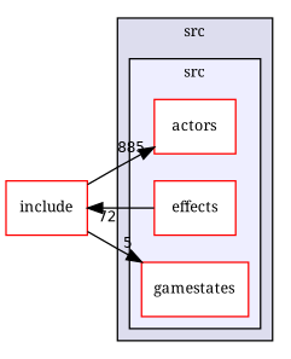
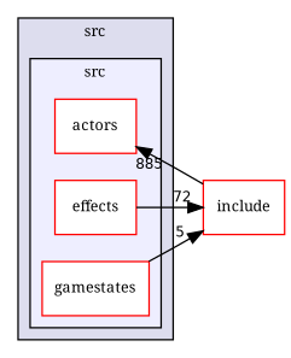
  digraph {
    compound=true
    fontname="Noto Serif"
    rankdir=LR
    node [color=red fillcolor=white fontname="Noto Serif" fontsize=10 shape=box style=filled]
    edge [fontname="Noto Serif" labeldistance=1.5 labelfontname=Helvetica labelfontsize=10]
    n1 [label=actors]
    n2 [label=effects]
    n3 [label=gamestates]
    n4 [label=include]
    subgraph cluster_1 {
      bgcolor="#ddddee"
      fontsize=10
      label=src
      pencolor=black
      subgraph cluster_2 {
        bgcolor="#eeeeff"
        fontsize=10
        label=src
        pencolor=black
        n1
        n2
        n3
      }
    }
    n2 -> n4 [headlabel=72]
-   n4 -> n3 [headlabel=5]
+   n3 -> n4 [headlabel=5]
    n4 -> n1 [headlabel=885]
  }
